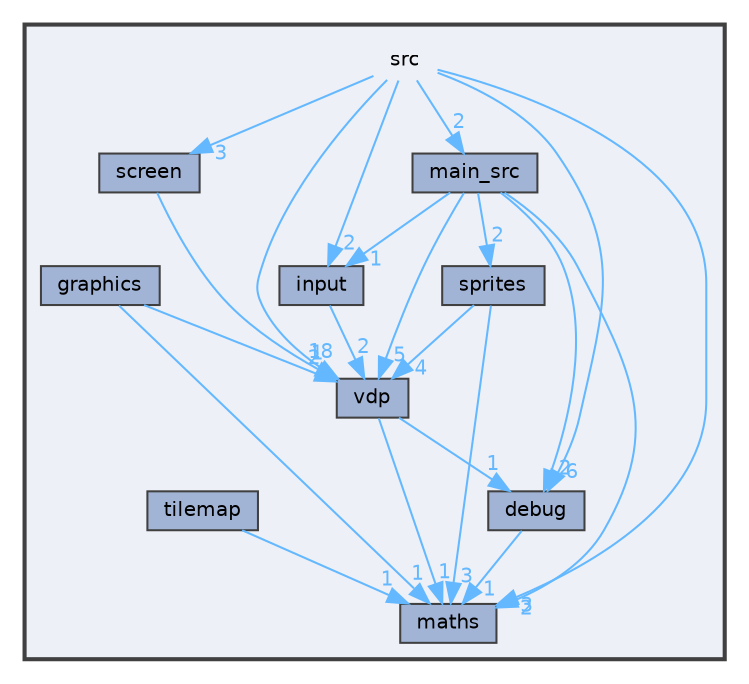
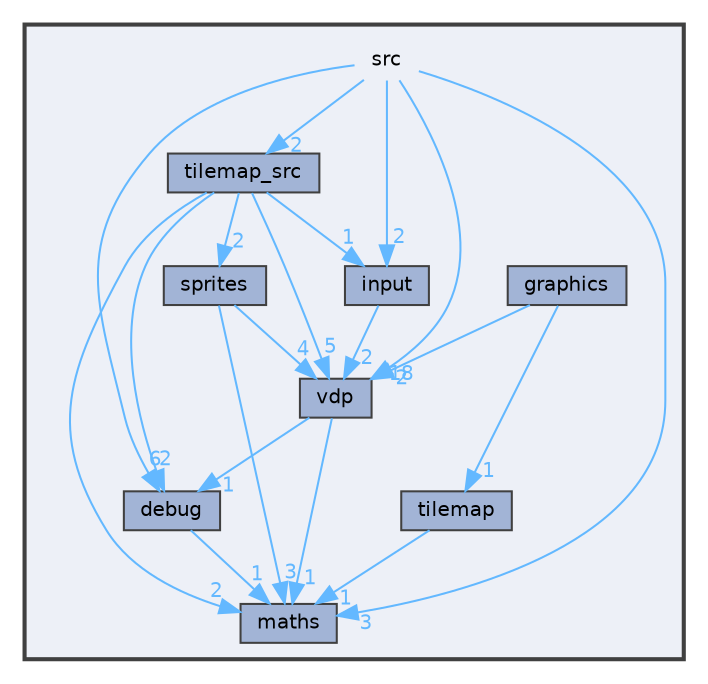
  digraph {
    compound=true
    node [fontname=Helvetica fontsize=10 shape=box color=grey25 fillcolor="#a2b4d6" style=filled]
    edge [color=steelblue1 fontcolor=steelblue1 fontname=Helvetica fontsize=10 headlabel=2 labeldistance=1.5 labelfontname=Helvetica labelfontsize=10]
    n1 [height=0.2 label=src shape=plaintext width=0.4 color="" fillcolor="" style=""]
    n2 [height=0.2 label=debug width=0.4]
    n3 [height=0.2 label=graphics width=0.4]
    n4 [height=0.2 label=input width=0.4]
-   n5 [height=0.2 label=main_src width=0.4]
+   n5 [height=0.2 label=tilemap_src width=0.4]
    n6 [height=0.2 label=maths width=0.4]
-   n7 [height=0.2 label=screen width=0.4]
    n8 [height=0.2 label=sprites width=0.4]
    n9 [height=0.2 label=tilemap width=0.4]
    n10 [height=0.2 label=vdp width=0.4]
    subgraph cluster_1 {
      bgcolor="#edf0f7"
      fontname=Helvetica
      fontsize=10
      pencolor=grey25
      style="filled,bold"
      n1
      n2
      n3
      n4
      n5
      n6
-     n7
      n8
      n9
      n10
    }
    n1 -> n2 [headlabel=6]
    n1 -> n4
    n1 -> n5
    n1 -> n6 [headlabel=3]
-   n1 -> n7 [headlabel=3]
    n1 -> n10 [headlabel=18]
    n2 -> n6 [headlabel=1]
-   n3 -> n6 [headlabel=1]
+   n3 -> n9 [headlabel=1]
    n3 -> n10
    n4 -> n10
    n5 -> n2
    n5 -> n4 [headlabel=1]
    n5 -> n6
    n5 -> n8
    n5 -> n10 [headlabel=5]
-   n7 -> n10 [headlabel=1]
    n8 -> n6 [headlabel=3]
    n8 -> n10 [headlabel=4]
    n9 -> n6 [headlabel=1]
    n10 -> n2 [headlabel=1]
    n10 -> n6 [headlabel=1]
  }
